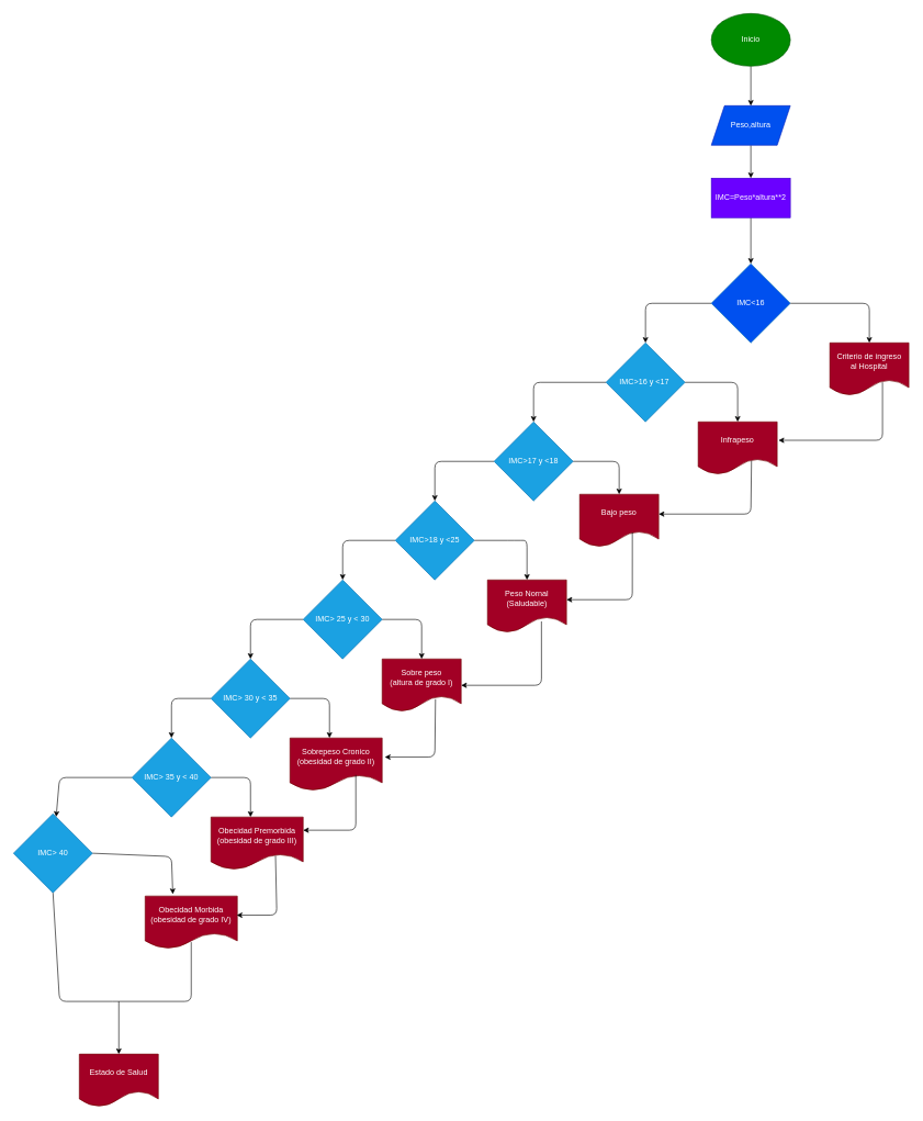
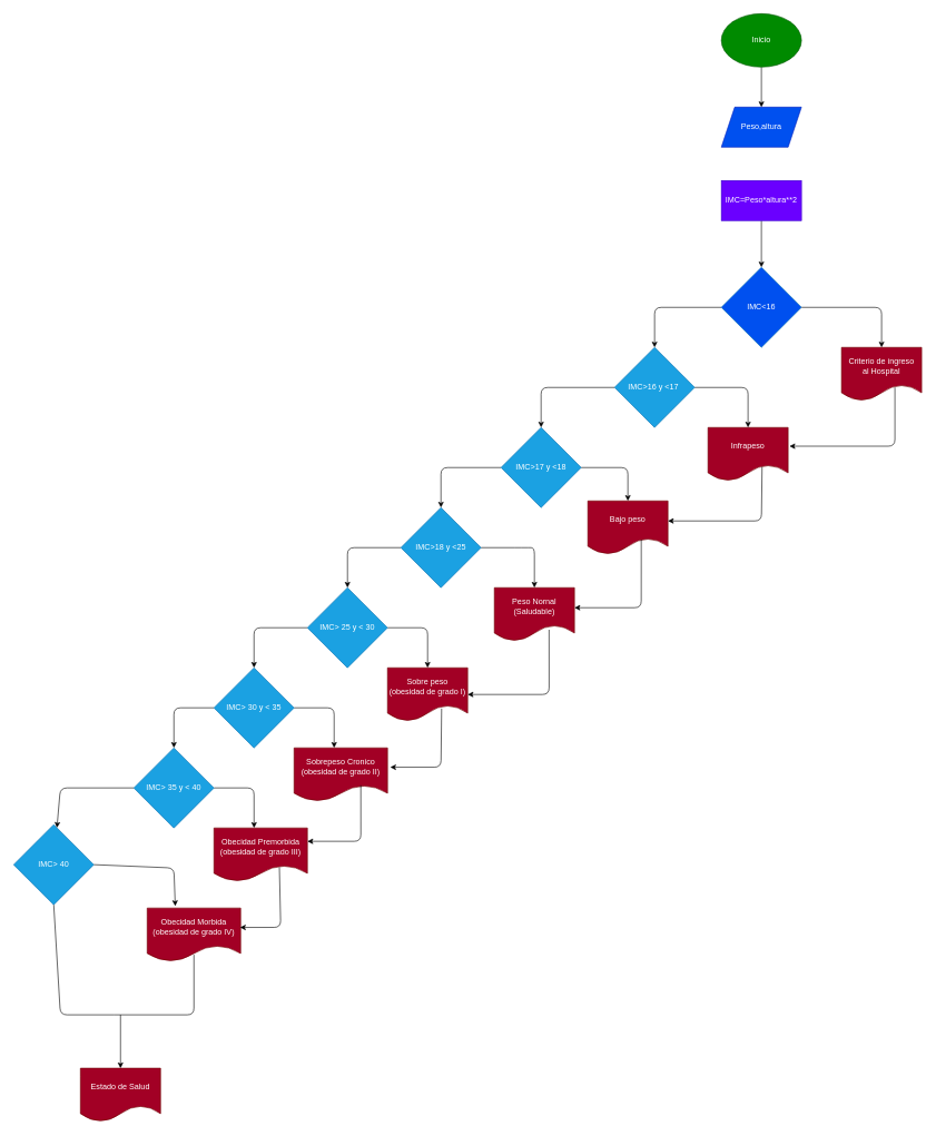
  <mxCell id="0" />
  <mxCell id="1" parent="0" />
  <mxCell id="2" style="edgeStyle=none;html=1;exitX=0.5;exitY=1;exitDx=0;exitDy=0;" edge="1" parent="1" source="3" target="5"><mxGeometry relative="1" as="geometry" /></mxCell>
  <mxCell id="3" value="Inicio" style="ellipse;whiteSpace=wrap;html=1;fillColor=#008a00;fontColor=#ffffff;strokeColor=#005700;" vertex="1" parent="1"><mxGeometry x="1080" y="20" width="120" height="80" as="geometry" /></mxCell>
- <mxCell id="4" style="edgeStyle=none;html=1;exitX=0.5;exitY=1;exitDx=0;exitDy=0;entryX=0.5;entryY=0;entryDx=0;entryDy=0;" edge="1" parent="1" source="5" target="7"><mxGeometry relative="1" as="geometry" /></mxCell>
  <mxCell id="5" value="Peso,altura" style="shape=parallelogram;perimeter=parallelogramPerimeter;whiteSpace=wrap;html=1;fixedSize=1;fillColor=#0050ef;fontColor=#ffffff;strokeColor=#001DBC;" vertex="1" parent="1"><mxGeometry x="1080" y="160" width="120" height="60" as="geometry" /></mxCell>
  <mxCell id="6" style="edgeStyle=none;html=1;exitX=0.5;exitY=1;exitDx=0;exitDy=0;" edge="1" parent="1" source="7"><mxGeometry relative="1" as="geometry"><mxPoint x="1140" y="400" as="targetPoint" /></mxGeometry></mxCell>
  <mxCell id="7" value="IMC=Peso*altura**2" style="rounded=0;whiteSpace=wrap;html=1;fillColor=#6a00ff;fontColor=#ffffff;strokeColor=#3700CC;" vertex="1" parent="1"><mxGeometry x="1080" y="270" width="120" height="60" as="geometry" /></mxCell>
  <mxCell id="8" style="edgeStyle=none;html=1;exitX=1;exitY=0.5;exitDx=0;exitDy=0;entryX=0.5;entryY=0;entryDx=0;entryDy=0;" edge="1" parent="1" source="10" target="11"><mxGeometry relative="1" as="geometry"><Array as="points"><mxPoint x="1320" y="460" /></Array></mxGeometry></mxCell>
  <mxCell id="9" style="edgeStyle=none;html=1;exitX=0;exitY=0.5;exitDx=0;exitDy=0;" edge="1" parent="1" source="10"><mxGeometry relative="1" as="geometry"><mxPoint x="980" y="520" as="targetPoint" /><Array as="points"><mxPoint x="980" y="460" /></Array></mxGeometry></mxCell>
  <mxCell id="10" value="IMC&amp;lt;16" style="rhombus;whiteSpace=wrap;html=1;fillColor=#0050ef;fontColor=#ffffff;strokeColor=#006EAF;" vertex="1" parent="1"><mxGeometry x="1080" y="400" width="120" height="120" as="geometry" /></mxCell>
  <mxCell id="11" value="Criterio de ingreso&lt;br&gt;al Hospital" style="shape=document;whiteSpace=wrap;html=1;boundedLbl=1;fillColor=#a20025;fontColor=#ffffff;strokeColor=#6F0000;" vertex="1" parent="1"><mxGeometry x="1260" y="520" width="120" height="80" as="geometry" /></mxCell>
  <mxCell id="12" style="edgeStyle=none;html=1;exitX=1;exitY=0.5;exitDx=0;exitDy=0;" edge="1" parent="1" source="14"><mxGeometry relative="1" as="geometry"><mxPoint x="1120" y="640" as="targetPoint" /><Array as="points"><mxPoint x="1120" y="580" /></Array></mxGeometry></mxCell>
  <mxCell id="13" style="edgeStyle=none;html=1;exitX=0;exitY=0.5;exitDx=0;exitDy=0;entryX=0.5;entryY=0;entryDx=0;entryDy=0;" edge="1" parent="1" source="14" target="18"><mxGeometry relative="1" as="geometry"><mxPoint x="840" y="640" as="targetPoint" /><Array as="points"><mxPoint x="810" y="580" /></Array></mxGeometry></mxCell>
  <mxCell id="14" value="IMC&amp;gt;16 y &amp;lt;17&amp;nbsp;" style="rhombus;whiteSpace=wrap;html=1;fillColor=#1ba1e2;fontColor=#ffffff;strokeColor=#006EAF;" vertex="1" parent="1"><mxGeometry x="920" y="520" width="120" height="120" as="geometry" /></mxCell>
  <mxCell id="15" value="Infrapeso" style="shape=document;whiteSpace=wrap;html=1;boundedLbl=1;fillColor=#a20025;fontColor=#ffffff;strokeColor=#6F0000;" vertex="1" parent="1"><mxGeometry x="1060" y="640" width="120" height="80" as="geometry" /></mxCell>
  <mxCell id="16" style="edgeStyle=none;html=1;exitX=1;exitY=0.5;exitDx=0;exitDy=0;entryX=0.5;entryY=0;entryDx=0;entryDy=0;" edge="1" parent="1" source="18" target="19"><mxGeometry relative="1" as="geometry"><mxPoint x="950" y="730" as="targetPoint" /><Array as="points"><mxPoint x="940" y="700" /></Array></mxGeometry></mxCell>
  <mxCell id="17" style="edgeStyle=none;html=1;exitX=0;exitY=0.5;exitDx=0;exitDy=0;" edge="1" parent="1" source="18"><mxGeometry relative="1" as="geometry"><mxPoint x="660" y="760" as="targetPoint" /><Array as="points"><mxPoint x="660" y="700" /></Array></mxGeometry></mxCell>
  <mxCell id="18" value="IMC&amp;gt;17 y &amp;lt;18" style="rhombus;whiteSpace=wrap;html=1;fillColor=#1ba1e2;fontColor=#ffffff;strokeColor=#006EAF;" vertex="1" parent="1"><mxGeometry x="750" y="640" width="120" height="120" as="geometry" /></mxCell>
  <mxCell id="19" value="Bajo peso" style="shape=document;whiteSpace=wrap;html=1;boundedLbl=1;fillColor=#a20025;fontColor=#ffffff;strokeColor=#6F0000;" vertex="1" parent="1"><mxGeometry x="880" y="750" width="120" height="80" as="geometry" /></mxCell>
  <mxCell id="20" style="edgeStyle=none;html=1;exitX=1;exitY=0.5;exitDx=0;exitDy=0;entryX=0.5;entryY=0;entryDx=0;entryDy=0;" edge="1" parent="1" source="22" target="23"><mxGeometry relative="1" as="geometry"><mxPoint x="780" y="880" as="targetPoint" /><Array as="points"><mxPoint x="780" y="820" /><mxPoint x="800" y="820" /></Array></mxGeometry></mxCell>
  <mxCell id="21" style="edgeStyle=none;html=1;exitX=0;exitY=0.5;exitDx=0;exitDy=0;" edge="1" parent="1" source="22"><mxGeometry relative="1" as="geometry"><mxPoint x="520" y="880" as="targetPoint" /><Array as="points"><mxPoint x="520" y="820" /></Array></mxGeometry></mxCell>
  <mxCell id="22" value="IMC&amp;gt;18 y &amp;lt;25" style="rhombus;whiteSpace=wrap;html=1;fillColor=#1ba1e2;fontColor=#ffffff;strokeColor=#006EAF;" vertex="1" parent="1"><mxGeometry x="600" y="760" width="120" height="120" as="geometry" /></mxCell>
  <mxCell id="23" value="Peso Nornal&lt;br&gt;(Saludable)" style="shape=document;whiteSpace=wrap;html=1;boundedLbl=1;fillColor=#a20025;fontColor=#ffffff;strokeColor=#6F0000;" vertex="1" parent="1"><mxGeometry x="740" y="880" width="120" height="80" as="geometry" /></mxCell>
  <mxCell id="24" style="edgeStyle=none;html=1;exitX=1;exitY=0.5;exitDx=0;exitDy=0;" edge="1" parent="1" source="26"><mxGeometry relative="1" as="geometry"><mxPoint x="640" y="1000" as="targetPoint" /><Array as="points"><mxPoint x="640" y="940" /></Array></mxGeometry></mxCell>
  <mxCell id="25" style="edgeStyle=none;html=1;exitX=0;exitY=0.5;exitDx=0;exitDy=0;" edge="1" parent="1" source="26"><mxGeometry relative="1" as="geometry"><mxPoint x="380" y="1000" as="targetPoint" /><Array as="points"><mxPoint x="380" y="940" /></Array></mxGeometry></mxCell>
  <mxCell id="26" value="IMC&amp;gt; 25 y &amp;lt; 30" style="rhombus;whiteSpace=wrap;html=1;fillColor=#1ba1e2;fontColor=#ffffff;strokeColor=#006EAF;" vertex="1" parent="1"><mxGeometry x="460" y="880" width="120" height="120" as="geometry" /></mxCell>
- <mxCell id="27" value="Sobre peso&lt;br&gt;(altura de grado I)" style="shape=document;whiteSpace=wrap;html=1;boundedLbl=1;fillColor=#a20025;fontColor=#ffffff;strokeColor=#6F0000;" vertex="1" parent="1"><mxGeometry x="580" y="1000" width="120" height="80" as="geometry" /></mxCell>
+ <mxCell id="27" value="Sobre peso&lt;br&gt;(obesidad de grado I)" style="shape=document;whiteSpace=wrap;html=1;boundedLbl=1;fillColor=#a20025;fontColor=#ffffff;strokeColor=#6F0000;" vertex="1" parent="1"><mxGeometry x="580" y="1000" width="120" height="80" as="geometry" /></mxCell>
  <mxCell id="28" style="edgeStyle=none;html=1;exitX=1;exitY=0.5;exitDx=0;exitDy=0;" edge="1" parent="1" source="30"><mxGeometry relative="1" as="geometry"><mxPoint x="500" y="1120" as="targetPoint" /><Array as="points"><mxPoint x="500" y="1060" /></Array></mxGeometry></mxCell>
  <mxCell id="29" style="edgeStyle=none;html=1;exitX=0;exitY=0.5;exitDx=0;exitDy=0;" edge="1" parent="1" source="30"><mxGeometry relative="1" as="geometry"><mxPoint x="260" y="1120" as="targetPoint" /><Array as="points"><mxPoint x="260" y="1060" /></Array></mxGeometry></mxCell>
  <mxCell id="30" value="IMC&amp;gt; 30 y &amp;lt; 35" style="rhombus;whiteSpace=wrap;html=1;fillColor=#1ba1e2;fontColor=#ffffff;strokeColor=#006EAF;" vertex="1" parent="1"><mxGeometry x="320" y="1000" width="120" height="120" as="geometry" /></mxCell>
  <mxCell id="31" value="Sobrepeso Cronico&lt;br&gt;(obesidad de grado II)" style="shape=document;whiteSpace=wrap;html=1;boundedLbl=1;fillColor=#a20025;fontColor=#ffffff;strokeColor=#6F0000;" vertex="1" parent="1"><mxGeometry x="440" y="1120" width="140" height="80" as="geometry" /></mxCell>
  <mxCell id="32" style="edgeStyle=none;html=1;exitX=1;exitY=0.5;exitDx=0;exitDy=0;entryX=0.429;entryY=0;entryDx=0;entryDy=0;entryPerimeter=0;" edge="1" parent="1" source="34" target="35"><mxGeometry relative="1" as="geometry"><Array as="points"><mxPoint x="380" y="1180" /></Array></mxGeometry></mxCell>
  <mxCell id="33" style="edgeStyle=none;html=1;exitX=0;exitY=0.5;exitDx=0;exitDy=0;" edge="1" parent="1" source="34" target="38"><mxGeometry relative="1" as="geometry"><mxPoint x="140" y="1240" as="targetPoint" /><Array as="points"><mxPoint x="90" y="1180" /></Array></mxGeometry></mxCell>
  <mxCell id="34" value="IMC&amp;gt; 35 y &amp;lt; 40" style="rhombus;whiteSpace=wrap;html=1;fillColor=#1ba1e2;fontColor=#ffffff;strokeColor=#006EAF;" vertex="1" parent="1"><mxGeometry x="200" y="1120" width="120" height="120" as="geometry" /></mxCell>
  <mxCell id="35" value="Obecidad Premorbida&lt;br&gt;(obesidad de grado III)" style="shape=document;whiteSpace=wrap;html=1;boundedLbl=1;fillColor=#a20025;fontColor=#ffffff;strokeColor=#6F0000;" vertex="1" parent="1"><mxGeometry x="320" y="1240" width="140" height="80" as="geometry" /></mxCell>
  <mxCell id="36" style="edgeStyle=none;html=1;exitX=1;exitY=0.5;exitDx=0;exitDy=0;entryX=0.3;entryY=-0.037;entryDx=0;entryDy=0;entryPerimeter=0;" edge="1" parent="1" source="38" target="39"><mxGeometry relative="1" as="geometry"><mxPoint x="250" y="1360" as="targetPoint" /><Array as="points"><mxPoint x="260" y="1300" /></Array></mxGeometry></mxCell>
  <mxCell id="37" style="edgeStyle=none;html=1;exitX=0.5;exitY=1;exitDx=0;exitDy=0;endArrow=none;endFill=0;" edge="1" parent="1" source="38"><mxGeometry relative="1" as="geometry"><mxPoint x="170" y="1520" as="targetPoint" /><Array as="points"><mxPoint x="90" y="1520" /></Array></mxGeometry></mxCell>
  <mxCell id="38" value="IMC&amp;gt; 40" style="rhombus;whiteSpace=wrap;html=1;fillColor=#1ba1e2;fontColor=#ffffff;strokeColor=#006EAF;" vertex="1" parent="1"><mxGeometry x="20" y="1235" width="120" height="120" as="geometry" /></mxCell>
  <mxCell id="39" value="Obecidad Morbida&lt;br&gt;(obesidad de grado IV)" style="shape=document;whiteSpace=wrap;html=1;boundedLbl=1;fillColor=#a20025;fontColor=#ffffff;strokeColor=#6F0000;" vertex="1" parent="1"><mxGeometry x="220" y="1360" width="140" height="80" as="geometry" /></mxCell>
  <mxCell id="40" value="" style="endArrow=none;html=1;endFill=0;" edge="1" parent="1"><mxGeometry width="50" height="50" relative="1" as="geometry"><mxPoint x="290" y="1430" as="sourcePoint" /><mxPoint x="170" y="1520" as="targetPoint" /><Array as="points"><mxPoint x="290" y="1520" /></Array></mxGeometry></mxCell>
  <mxCell id="41" value="" style="endArrow=classic;html=1;" edge="1" parent="1"><mxGeometry width="50" height="50" relative="1" as="geometry"><mxPoint x="180" y="1520" as="sourcePoint" /><mxPoint x="180" y="1600" as="targetPoint" /></mxGeometry></mxCell>
  <mxCell id="42" value="Estado de Salud" style="shape=document;whiteSpace=wrap;html=1;boundedLbl=1;fillColor=#a20025;fontColor=#ffffff;strokeColor=#6F0000;" vertex="1" parent="1"><mxGeometry x="120" y="1600" width="120" height="80" as="geometry" /></mxCell>
  <mxCell id="43" value="" style="endArrow=classic;html=1;entryX=0.993;entryY=0.363;entryDx=0;entryDy=0;entryPerimeter=0;exitX=0.7;exitY=0.738;exitDx=0;exitDy=0;exitPerimeter=0;" edge="1" parent="1" source="35" target="39"><mxGeometry width="50" height="50" relative="1" as="geometry"><mxPoint x="460" y="1420" as="sourcePoint" /><mxPoint x="510" y="1370" as="targetPoint" /><Array as="points"><mxPoint x="420" y="1389" /></Array></mxGeometry></mxCell>
  <mxCell id="44" value="" style="endArrow=classic;html=1;entryX=1;entryY=0.25;entryDx=0;entryDy=0;exitX=0.714;exitY=0.7;exitDx=0;exitDy=0;exitPerimeter=0;" edge="1" parent="1" source="31" target="35"><mxGeometry width="50" height="50" relative="1" as="geometry"><mxPoint x="520" y="1280" as="sourcePoint" /><mxPoint x="570" y="1230" as="targetPoint" /><Array as="points"><mxPoint x="540" y="1260" /></Array></mxGeometry></mxCell>
  <mxCell id="45" value="" style="endArrow=classic;html=1;entryX=1.029;entryY=0.363;entryDx=0;entryDy=0;entryPerimeter=0;exitX=0.675;exitY=0.763;exitDx=0;exitDy=0;exitPerimeter=0;" edge="1" parent="1" source="27" target="31"><mxGeometry width="50" height="50" relative="1" as="geometry"><mxPoint x="650" y="1070" as="sourcePoint" /><mxPoint x="750" y="950" as="targetPoint" /><Array as="points"><mxPoint x="660" y="1149" /></Array></mxGeometry></mxCell>
  <mxCell id="46" value="" style="endArrow=classic;html=1;entryX=1;entryY=0.5;entryDx=0;entryDy=0;exitX=0.683;exitY=0.788;exitDx=0;exitDy=0;exitPerimeter=0;" edge="1" parent="1" source="23" target="27"><mxGeometry width="50" height="50" relative="1" as="geometry"><mxPoint x="760" y="1030" as="sourcePoint" /><mxPoint x="810" y="980" as="targetPoint" /><Array as="points"><mxPoint x="822" y="1040" /></Array></mxGeometry></mxCell>
  <mxCell id="47" value="" style="endArrow=classic;html=1;entryX=1;entryY=0.375;entryDx=0;entryDy=0;entryPerimeter=0;exitX=0.667;exitY=0.725;exitDx=0;exitDy=0;exitPerimeter=0;" edge="1" parent="1" source="19" target="23"><mxGeometry width="50" height="50" relative="1" as="geometry"><mxPoint x="940" y="940" as="sourcePoint" /><mxPoint x="990" y="890" as="targetPoint" /><Array as="points"><mxPoint x="960" y="910" /></Array></mxGeometry></mxCell>
  <mxCell id="48" value="" style="endArrow=classic;html=1;entryX=1;entryY=0.375;entryDx=0;entryDy=0;entryPerimeter=0;exitX=0.675;exitY=0.738;exitDx=0;exitDy=0;exitPerimeter=0;" edge="1" parent="1" source="15" target="19"><mxGeometry width="50" height="50" relative="1" as="geometry"><mxPoint x="1060" y="790" as="sourcePoint" /><mxPoint x="1110" y="740" as="targetPoint" /><Array as="points"><mxPoint x="1140" y="780" /></Array></mxGeometry></mxCell>
  <mxCell id="49" value="" style="endArrow=classic;html=1;entryX=1.017;entryY=0.35;entryDx=0;entryDy=0;entryPerimeter=0;" edge="1" parent="1" target="15"><mxGeometry width="50" height="50" relative="1" as="geometry"><mxPoint x="1340" y="580" as="sourcePoint" /><mxPoint x="1280" y="690" as="targetPoint" /><Array as="points"><mxPoint x="1340" y="668" /></Array></mxGeometry></mxCell>
